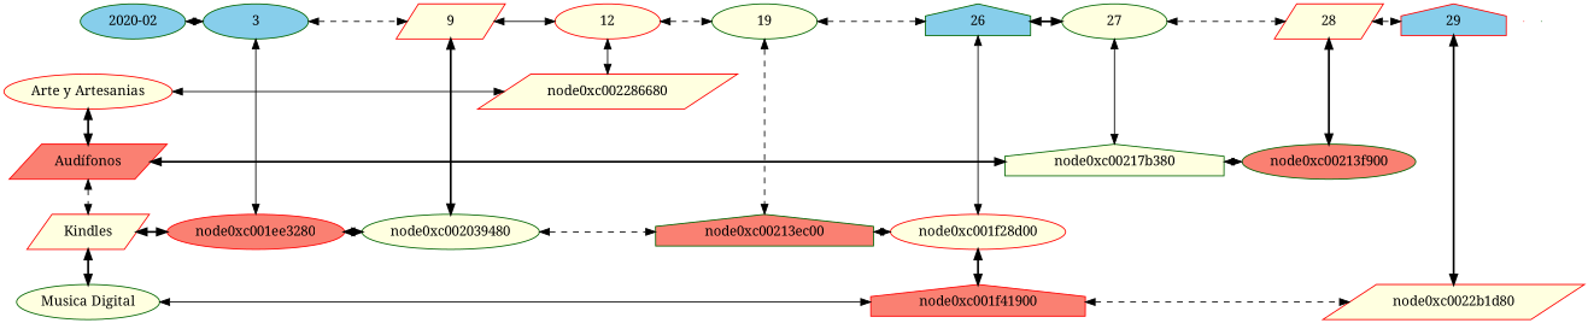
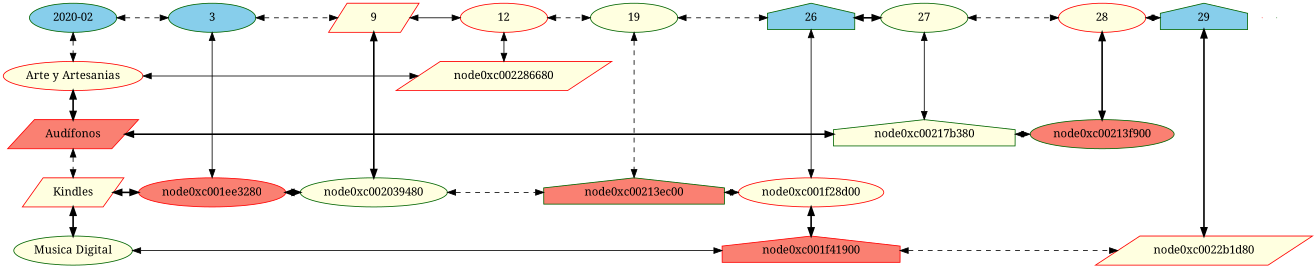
  digraph {
    fontname="Noto Serif"
    node [color=red fillcolor=lightyellow fontname="Noto Serif" group=1 shape=ellipse style=filled]
    edge [dir=both fontname="Noto Serif" style=dashed]
    n1 [color=darkgreen fillcolor=skyblue label="2020-02" width=1.5]
    n2 [color=darkgreen fillcolor=skyblue group=3 label=3 width=1.5]
    n3 [group=9 label=9 shape=parallelogram width=1.5]
    n4 [group=12 label=12 width=1.5]
    n5 [color=darkgreen group=19 label=19 width=1.5]
    n6 [color=darkgreen fillcolor=skyblue group=26 label=26 shape=house width=1.5]
    n7 [color=darkgreen group=27 label=27 width=1.5]
-   n8 [group=28 label=28 shape=parallelogram width=1.5]
-   n9 [fillcolor=skyblue group=29 label=29 shape=house width=1.5]
+   n8 [group=28 label=28 width=1.5]
+   n9 [color=darkgreen fillcolor=skyblue group=29 label=29 shape=house width=1.5]
    n10 [label="Arte y Artesanias" width=1.5]
    node0xc002286680 [group=12 shape=parallelogram width=0.5]
    n12 [fillcolor=salmon label="Audífonos" shape=parallelogram width=1.5]
    n13 [color=darkgreen group=27 label=node0xc00217b380 shape=house width=0.5]
    node0xc00213f900 [color=darkgreen fillcolor=salmon group=28 width=0.5]
    n15 [label=Kindles shape=parallelogram width=1.5]
    node0xc001ee3280 [fillcolor=salmon group=3 width=0.5]
    node0xc002039480 [color=darkgreen group=9 width=0.5]
    node0xc00213ec00 [color=darkgreen fillcolor=salmon group=19 shape=house width=0.5]
    node0xc001f28d00 [group=26 width=0.5]
    n20 [color=darkgreen label="Musica Digital" width=1.5]
    node0xc001f41900 [fillcolor=salmon group=26 shape=house width=0.5]
    node0xc0022b1d80 [group=29 shape=parallelogram width=0.5]
    e0 [fillcolor=salmon shape=point width=0 group=""]
    e1 [color=darkgreen fillcolor=skyblue shape=point width=0 group=""]
    subgraph sub_1 {
      rank=same
      n1
      n2
    }
    subgraph sub_2 {
      rank=same
      n2
      n3
    }
    subgraph sub_3 {
      rank=same
      n3
      n4
    }
    subgraph sub_4 {
      rank=same
      n4
      n5
    }
    subgraph sub_5 {
      rank=same
      n5
      n6
    }
    subgraph sub_6 {
      rank=same
      n6
      n7
    }
    subgraph sub_7 {
      rank=same
      n7
      n8
    }
    subgraph sub_8 {
      rank=same
      n8
      n9
    }
    subgraph sub_9 {
      rank=same
      n10
      node0xc002286680
    }
    subgraph sub_10 {
      rank=same
      n12
      n13
    }
    subgraph sub_11 {
      rank=same
      n13
      node0xc00213f900
    }
    subgraph sub_12 {
      rank=same
      n15
      node0xc001ee3280
    }
    subgraph sub_13 {
      rank=same
      node0xc001ee3280
      node0xc002039480
    }
    subgraph sub_14 {
      rank=same
      node0xc002039480
      node0xc00213ec00
    }
    subgraph sub_15 {
      rank=same
      node0xc00213ec00
      node0xc001f28d00
    }
    subgraph sub_16 {
      rank=same
      n20
      node0xc001f41900
    }
    subgraph sub_17 {
      rank=same
      node0xc001f41900
      node0xc0022b1d80
    }
    n1 -> n2
+   n1 -> n10
    n2 -> n3
    n2 -> node0xc001ee3280 [style=solid]
    n3 -> n4 [style=solid]
    n3 -> node0xc002039480 [style=bold]
    n4 -> n5
    n4 -> node0xc002286680 [style=solid]
    n5 -> n6
    n5 -> node0xc00213ec00
    n6 -> n7 [style=bold]
    n6 -> node0xc001f28d00 [style=solid]
    n7 -> n8
    n7 -> n13 [style=solid]
    n8 -> n9
    n8 -> node0xc00213f900 [style=bold]
    n9 -> node0xc0022b1d80 [style=bold]
    n10 -> node0xc002286680 [style=solid]
    n10 -> n12 [style=bold]
    n12 -> n13 [style=bold]
    n12 -> n15
    n13 -> node0xc00213f900 [style=solid]
    n15 -> node0xc001ee3280 [style=bold]
    n15 -> n20 [style=bold]
    node0xc001ee3280 -> node0xc002039480 [style=bold]
    node0xc002039480 -> node0xc00213ec00
    node0xc00213ec00 -> node0xc001f28d00 [style=solid]
    node0xc001f28d00 -> node0xc001f41900 [style=bold]
    n20 -> node0xc001f41900 [style=solid]
    node0xc001f41900 -> node0xc0022b1d80
  }
